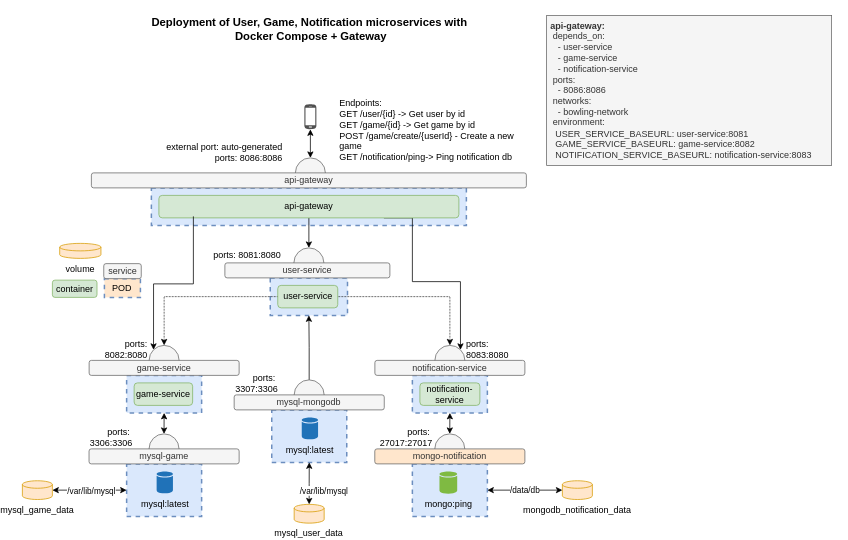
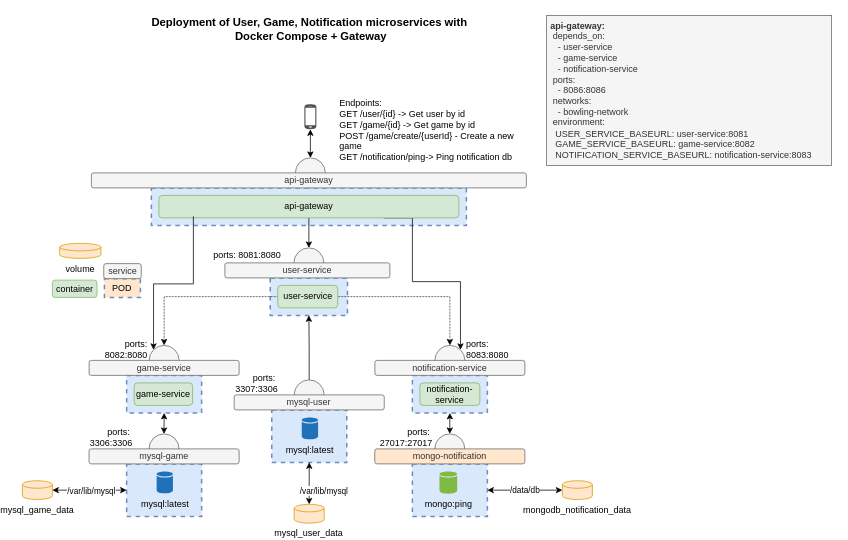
  <mxCell id="0" />
  <mxCell id="1" parent="0" />
  <mxCell id="2" value="" style="ellipse;whiteSpace=wrap;html=1;aspect=fixed;strokeWidth=1;fillColor=#f5f5f5;strokeColor=#666666;fontColor=#333333;" parent="1" vertex="1"><mxGeometry x="570" y="460" width="40" height="40" as="geometry" /></mxCell>
  <mxCell id="3" value="" style="ellipse;whiteSpace=wrap;html=1;aspect=fixed;strokeWidth=1;fillColor=#f5f5f5;strokeColor=#666666;fontColor=#333333;" parent="1" vertex="1"><mxGeometry x="189" y="460" width="40" height="40" as="geometry" /></mxCell>
  <mxCell id="4" value="" style="rounded=0;whiteSpace=wrap;html=1;strokeColor=#6c8ebf;dashed=1;strokeWidth=2;fillColor=#dae8fc;" parent="1" vertex="1"><mxGeometry x="350.5" y="370" width="103" height="50" as="geometry" /></mxCell>
  <mxCell id="5" value="" style="rounded=0;whiteSpace=wrap;html=1;strokeColor=#6c8ebf;dashed=1;strokeWidth=2;fillColor=#dae8fc;" parent="1" vertex="1"><mxGeometry x="540" y="500" width="100" height="50" as="geometry" /></mxCell>
  <mxCell id="6" value="" style="rounded=0;whiteSpace=wrap;html=1;strokeColor=#6c8ebf;dashed=1;strokeWidth=2;fillColor=#dae8fc;" parent="1" vertex="1"><mxGeometry x="540" y="618" width="100" height="70" as="geometry" /></mxCell>
  <mxCell id="7" value="" style="rounded=0;whiteSpace=wrap;html=1;strokeColor=#6c8ebf;dashed=1;strokeWidth=2;fillColor=#dae8fc;" parent="1" vertex="1"><mxGeometry x="159" y="618" width="100" height="70" as="geometry" /></mxCell>
  <mxCell id="8" value="" style="rounded=0;whiteSpace=wrap;html=1;strokeColor=#6c8ebf;dashed=1;fillColor=#dae8fc;strokeWidth=2;" parent="1" vertex="1"><mxGeometry x="159" y="500" width="100" height="50" as="geometry" /></mxCell>
  <mxCell id="9" value="game-service" style="rounded=1;whiteSpace=wrap;html=1;fillColor=#d5e8d4;strokeColor=#82b366;" parent="1" vertex="1"><mxGeometry x="169" y="510" width="78" height="30" as="geometry" /></mxCell>
  <mxCell id="10" value="notification-service" style="rounded=1;whiteSpace=wrap;html=1;fillColor=#d5e8d4;strokeColor=#82b366;" parent="1" vertex="1"><mxGeometry x="550" y="510" width="80" height="30" as="geometry" /></mxCell>
  <mxCell id="11" value="game-service" style="rounded=1;whiteSpace=wrap;html=1;fillColor=#f5f5f5;strokeColor=#666666;fontColor=#333333;" parent="1" vertex="1"><mxGeometry x="109" y="480" width="200" height="20" as="geometry" /></mxCell>
  <mxCell id="12" value="notification-service" style="rounded=1;whiteSpace=wrap;html=1;fillColor=#f5f5f5;strokeColor=#666666;fontColor=#333333;" parent="1" vertex="1"><mxGeometry x="490" y="480" width="200" height="20" as="geometry" /></mxCell>
  <mxCell id="13" value="mongo:ping" style="shadow=0;dashed=0;html=1;strokeColor=none;labelPosition=center;verticalLabelPosition=bottom;verticalAlign=top;outlineConnect=0;align=center;shape=mxgraph.office.databases.database;fillColor=#7FBA42;" parent="1" vertex="1"><mxGeometry x="576.13" y="628" width="23.63" height="30" as="geometry" /></mxCell>
  <mxCell id="14" value="mysql:latest" style="shadow=0;dashed=0;html=1;strokeColor=none;labelPosition=center;verticalLabelPosition=bottom;verticalAlign=top;outlineConnect=0;align=center;shape=mxgraph.office.databases.database;fillColor=#2072B8;" parent="1" vertex="1"><mxGeometry x="199" y="628" width="21.75" height="29.5" as="geometry" /></mxCell>
  <mxCell id="15" style="edgeStyle=orthogonalEdgeStyle;rounded=0;orthogonalLoop=1;jettySize=auto;html=1;exitX=1;exitY=0.5;exitDx=0;exitDy=0;entryX=0.5;entryY=0;entryDx=0;entryDy=0;dashed=1;dashPattern=1 1;" parent="1" source="17" target="2" edge="1"><mxGeometry relative="1" as="geometry" /></mxCell>
  <mxCell id="16" style="edgeStyle=orthogonalEdgeStyle;rounded=0;orthogonalLoop=1;jettySize=auto;html=1;exitX=0;exitY=0.5;exitDx=0;exitDy=0;entryX=0.5;entryY=0;entryDx=0;entryDy=0;dashed=1;dashPattern=1 1;" parent="1" source="17" target="3" edge="1"><mxGeometry relative="1" as="geometry"><Array as="points"><mxPoint x="209" y="395" /></Array></mxGeometry></mxCell>
  <mxCell id="17" value="user-service" style="rounded=1;whiteSpace=wrap;html=1;fillColor=#d5e8d4;strokeColor=#82b366;" parent="1" vertex="1"><mxGeometry x="360.5" y="380" width="80" height="30" as="geometry" /></mxCell>
  <mxCell id="18" value="" style="ellipse;whiteSpace=wrap;html=1;aspect=fixed;strokeWidth=1;fillColor=#f5f5f5;strokeColor=#666666;fontColor=#333333;" parent="1" vertex="1"><mxGeometry x="382" y="330" width="40" height="40" as="geometry" /></mxCell>
  <mxCell id="19" value="user-service" style="rounded=1;whiteSpace=wrap;html=1;fillColor=#f5f5f5;strokeColor=#666666;fontColor=#333333;" parent="1" vertex="1"><mxGeometry x="290" y="350" width="220" height="20" as="geometry" /></mxCell>
  <mxCell id="20" value="" style="pointerEvents=1;shadow=0;dashed=0;html=1;strokeColor=none;fillColor=#505050;labelPosition=center;verticalLabelPosition=bottom;verticalAlign=top;outlineConnect=0;align=center;shape=mxgraph.office.devices.cell_phone_android_standalone;" parent="1" vertex="1"><mxGeometry x="396" y="138" width="16" height="34" as="geometry" /></mxCell>
  <mxCell id="21" value="&lt;div&gt;ports:&lt;/div&gt;&lt;div&gt;8082:&lt;span style=&quot;background-color: initial;&quot;&gt;8080&lt;/span&gt;&lt;/div&gt;" style="text;html=1;strokeColor=none;fillColor=none;align=right;verticalAlign=middle;whiteSpace=wrap;rounded=0;" parent="1" vertex="1"><mxGeometry x="80" y="450" width="109" height="30" as="geometry" /></mxCell>
  <mxCell id="22" value="&lt;div&gt;ports:&lt;/div&gt;&lt;div&gt;8083:&lt;span style=&quot;background-color: initial;&quot;&gt;8080&lt;/span&gt;&lt;/div&gt;" style="text;html=1;strokeColor=none;fillColor=none;align=left;verticalAlign=middle;whiteSpace=wrap;rounded=0;" parent="1" vertex="1"><mxGeometry x="610" y="450" width="109" height="30" as="geometry" /></mxCell>
  <mxCell id="23" value="POD" style="rounded=0;whiteSpace=wrap;html=1;strokeColor=#6c8ebf;dashed=1;fillColor=#ffe6cc;strokeWidth=2;" parent="1" vertex="1"><mxGeometry x="129.38" y="371" width="48" height="25" as="geometry" /></mxCell>
  <mxCell id="24" value="service" style="rounded=1;whiteSpace=wrap;html=1;fillColor=#f5f5f5;strokeColor=#666666;fontColor=#333333;" parent="1" vertex="1"><mxGeometry x="128.5" y="351" width="50" height="20" as="geometry" /></mxCell>
  <mxCell id="25" value="" style="ellipse;whiteSpace=wrap;html=1;aspect=fixed;strokeWidth=1;fillColor=#f5f5f5;strokeColor=#666666;fontColor=#333333;" parent="1" vertex="1"><mxGeometry x="188.88" y="578" width="40" height="40" as="geometry" /></mxCell>
  <mxCell id="26" value="mysql-game" style="rounded=1;whiteSpace=wrap;html=1;fillColor=#f5f5f5;strokeColor=#666666;fontColor=#333333;" parent="1" vertex="1"><mxGeometry x="108.88" y="598" width="200.12" height="20" as="geometry" /></mxCell>
  <mxCell id="27" value="&lt;div&gt;&lt;span&gt;ports:&amp;nbsp;&lt;/span&gt;&lt;br&gt;&lt;/div&gt;3306:3306" style="text;html=1;strokeColor=none;fillColor=none;align=right;verticalAlign=middle;whiteSpace=wrap;rounded=0;" parent="1" vertex="1"><mxGeometry x="60" y="568" width="109" height="30" as="geometry" /></mxCell>
  <mxCell id="28" value="" style="endArrow=classic;startArrow=classic;html=1;exitX=0.5;exitY=1;exitDx=0;exitDy=0;entryX=0.5;entryY=0;entryDx=0;entryDy=0;" parent="1" source="8" target="25" edge="1"><mxGeometry width="50" height="50" relative="1" as="geometry"><mxPoint x="479" y="550" as="sourcePoint" /><mxPoint x="499" y="580" as="targetPoint" /></mxGeometry></mxCell>
  <mxCell id="29" value="" style="ellipse;whiteSpace=wrap;html=1;aspect=fixed;strokeWidth=1;fillColor=#f5f5f5;strokeColor=#666666;fontColor=#333333;" parent="1" vertex="1"><mxGeometry x="569.88" y="578" width="40" height="40" as="geometry" /></mxCell>
  <mxCell id="30" value="mongo-notification" style="rounded=1;whiteSpace=wrap;html=1;fillColor=#ffe6cc;strokeColor=#666666;fontColor=#333333;" parent="1" vertex="1"><mxGeometry x="489.88" y="598" width="200.12" height="20" as="geometry" /></mxCell>
  <mxCell id="31" value="&lt;div&gt;&lt;span&gt;ports:&amp;nbsp;&lt;/span&gt;&lt;br&gt;&lt;/div&gt;27017:27017" style="text;html=1;strokeColor=none;fillColor=none;align=right;verticalAlign=middle;whiteSpace=wrap;rounded=0;" parent="1" vertex="1"><mxGeometry x="460" y="568" width="109" height="30" as="geometry" /></mxCell>
  <mxCell id="32" value="" style="endArrow=classic;startArrow=classic;html=1;exitX=0.5;exitY=1;exitDx=0;exitDy=0;entryX=0.5;entryY=0;entryDx=0;entryDy=0;" parent="1" source="5" target="29" edge="1"><mxGeometry width="50" height="50" relative="1" as="geometry"><mxPoint x="310" y="560" as="sourcePoint" /><mxPoint x="309.88" y="588" as="targetPoint" /></mxGeometry></mxCell>
  <mxCell id="33" value="&lt;div&gt;&lt;span style=&quot;background-color: initial;&quot;&gt;ports: 8081:&lt;/span&gt;&lt;span style=&quot;background-color: initial;&quot;&gt;8080&lt;/span&gt;&lt;br&gt;&lt;/div&gt;" style="text;html=1;strokeColor=none;fillColor=none;align=right;verticalAlign=middle;whiteSpace=wrap;rounded=0;" parent="1" vertex="1"><mxGeometry x="188.88" y="330" width="178" height="20" as="geometry" /></mxCell>
  <mxCell id="34" value="&lt;div&gt;&lt;b&gt;&lt;font style=&quot;font-size: 15px&quot;&gt;Deployment of User, Game, Notification microservices with&lt;br&gt;&amp;nbsp;Docker Compose + Gateway&lt;/font&gt;&lt;/b&gt;&lt;/div&gt;" style="text;html=1;strokeColor=none;fillColor=none;align=center;verticalAlign=middle;whiteSpace=wrap;rounded=0;" parent="1" vertex="1"><mxGeometry x="54.38" y="28" width="698" height="20" as="geometry" /></mxCell>
  <mxCell id="35" style="edgeStyle=orthogonalEdgeStyle;rounded=0;orthogonalLoop=1;jettySize=auto;html=1;entryX=0;entryY=0.5;entryDx=0;entryDy=0;startArrow=classic;startFill=1;" parent="1" source="37" target="7" edge="1"><mxGeometry relative="1" as="geometry" /></mxCell>
  <mxCell id="36" value="/var/lib/mysql" style="edgeLabel;html=1;align=center;verticalAlign=middle;resizable=0;points=[];" parent="35" vertex="1" connectable="0"><mxGeometry x="-0.34" y="-1" relative="1" as="geometry"><mxPoint x="18" as="offset" /></mxGeometry></mxCell>
  <mxCell id="37" value="mysql_game_data" style="shape=cylinder3;whiteSpace=wrap;html=1;boundedLbl=1;backgroundOutline=1;size=5;verticalAlign=top;labelPosition=center;verticalLabelPosition=bottom;align=center;fillColor=#ffe6cc;strokeColor=#d79b00;" parent="1" vertex="1"><mxGeometry x="20" y="640.5" width="40" height="25" as="geometry" /></mxCell>
  <mxCell id="38" value="/data/db" style="edgeStyle=orthogonalEdgeStyle;rounded=0;orthogonalLoop=1;jettySize=auto;html=1;entryX=1;entryY=0.5;entryDx=0;entryDy=0;startArrow=classic;startFill=1;" parent="1" source="39" target="6" edge="1"><mxGeometry relative="1" as="geometry" /></mxCell>
  <mxCell id="39" value="mongodb_notification_data" style="shape=cylinder3;whiteSpace=wrap;html=1;boundedLbl=1;backgroundOutline=1;size=5;verticalAlign=top;labelPosition=center;verticalLabelPosition=bottom;align=center;fillColor=#ffe6cc;strokeColor=#d79b00;" parent="1" vertex="1"><mxGeometry x="740" y="640.5" width="40" height="25" as="geometry" /></mxCell>
  <mxCell id="40" value="container" style="rounded=1;whiteSpace=wrap;html=1;fillColor=#d5e8d4;strokeColor=#82b366;" parent="1" vertex="1"><mxGeometry x="60" y="373" width="59.5" height="23" as="geometry" /></mxCell>
  <mxCell id="41" value="volume" style="shape=cylinder3;whiteSpace=wrap;html=1;boundedLbl=1;backgroundOutline=1;size=5;verticalAlign=top;labelPosition=center;verticalLabelPosition=bottom;align=center;fillColor=#ffe6cc;strokeColor=#d79b00;" parent="1" vertex="1"><mxGeometry x="69.75" y="324" width="55" height="20" as="geometry" /></mxCell>
  <mxCell id="42" value="&lt;div&gt;&lt;b&gt;&amp;nbsp;api-gateway:&lt;/b&gt;&lt;/div&gt;&lt;div&gt;&amp;nbsp; depends_on:&lt;/div&gt;&lt;div&gt;&amp;nbsp; &amp;nbsp; - user-service&lt;/div&gt;&lt;div&gt;&amp;nbsp; &amp;nbsp; - game-service&lt;/div&gt;&lt;div&gt;&amp;nbsp; &amp;nbsp; - notification-service&lt;/div&gt;&lt;div&gt;&amp;nbsp; ports:&lt;/div&gt;&lt;div&gt;&amp;nbsp; &amp;nbsp; - 8086:8086&lt;/div&gt;&lt;div&gt;&lt;div&gt;&amp;nbsp; networks:&lt;/div&gt;&lt;div&gt;&amp;nbsp; &amp;nbsp; - bowling-network&lt;/div&gt;&lt;/div&gt;&lt;div&gt;&amp;nbsp;&amp;nbsp;environment:&lt;br&gt;&lt;/div&gt;&lt;div&gt;&amp;nbsp; &amp;nbsp;USER_SERVICE_BASEURL: user-service:8081&lt;/div&gt;&lt;div&gt;&amp;nbsp; &amp;nbsp;GAME_SERVICE_BASEURL: game-service:8082&lt;/div&gt;&lt;div&gt;&amp;nbsp; &amp;nbsp;NOTIFICATION_SERVICE_BASEURL: notification-service:8083&lt;/div&gt;" style="text;html=1;align=left;verticalAlign=middle;resizable=0;points=[];autosize=1;strokeColor=#666666;fillColor=#f5f5f5;fontColor=#333333;" parent="1" vertex="1"><mxGeometry x="719" y="20" width="380" height="200" as="geometry" /></mxCell>
  <mxCell id="43" value="" style="rounded=0;whiteSpace=wrap;html=1;strokeColor=#6c8ebf;dashed=1;strokeWidth=2;fillColor=#dae8fc;" parent="1" vertex="1"><mxGeometry x="352.5" y="546" width="100" height="70" as="geometry" /></mxCell>
  <mxCell id="44" value="mysql:latest" style="shadow=0;dashed=0;html=1;strokeColor=none;labelPosition=center;verticalLabelPosition=bottom;verticalAlign=top;outlineConnect=0;align=center;shape=mxgraph.office.databases.database;fillColor=#2072B8;" parent="1" vertex="1"><mxGeometry x="392.5" y="556" width="21.75" height="29.5" as="geometry" /></mxCell>
  <mxCell id="45" style="edgeStyle=orthogonalEdgeStyle;rounded=0;orthogonalLoop=1;jettySize=auto;html=1;exitX=0.5;exitY=0;exitDx=0;exitDy=0;entryX=0.5;entryY=1;entryDx=0;entryDy=0;" parent="1" source="46" target="4" edge="1"><mxGeometry relative="1" as="geometry" /></mxCell>
  <mxCell id="46" value="" style="ellipse;whiteSpace=wrap;html=1;aspect=fixed;strokeWidth=1;fillColor=#f5f5f5;strokeColor=#666666;fontColor=#333333;" parent="1" vertex="1"><mxGeometry x="382.38" y="506" width="40" height="40" as="geometry" /></mxCell>
- <mxCell id="47" value="mysql-mongodb" style="rounded=1;whiteSpace=wrap;html=1;fillColor=#f5f5f5;strokeColor=#666666;fontColor=#333333;" parent="1" vertex="1"><mxGeometry x="302.38" y="526" width="200.12" height="20" as="geometry" /></mxCell>
+ <mxCell id="47" value="mysql-user" style="rounded=1;whiteSpace=wrap;html=1;fillColor=#f5f5f5;strokeColor=#666666;fontColor=#333333;" parent="1" vertex="1"><mxGeometry x="302.38" y="526" width="200.12" height="20" as="geometry" /></mxCell>
  <mxCell id="48" value="&lt;div&gt;&lt;span&gt;ports:&amp;nbsp;&lt;/span&gt;&lt;br&gt;&lt;/div&gt;3307:3306" style="text;html=1;strokeColor=none;fillColor=none;align=right;verticalAlign=middle;whiteSpace=wrap;rounded=0;" parent="1" vertex="1"><mxGeometry x="253.5" y="496" width="109" height="30" as="geometry" /></mxCell>
  <mxCell id="49" style="edgeStyle=orthogonalEdgeStyle;rounded=0;orthogonalLoop=1;jettySize=auto;html=1;entryX=0.5;entryY=1;entryDx=0;entryDy=0;startArrow=classic;startFill=1;" parent="1" source="51" target="43" edge="1"><mxGeometry relative="1" as="geometry" /></mxCell>
  <mxCell id="50" value="/var/lib/mysql" style="edgeLabel;html=1;align=center;verticalAlign=middle;resizable=0;points=[];" parent="49" vertex="1" connectable="0"><mxGeometry x="-0.34" y="-1" relative="1" as="geometry"><mxPoint x="18" as="offset" /></mxGeometry></mxCell>
  <mxCell id="51" value="mysql_user_data" style="shape=cylinder3;whiteSpace=wrap;html=1;boundedLbl=1;backgroundOutline=1;size=5;verticalAlign=top;labelPosition=center;verticalLabelPosition=bottom;align=center;fillColor=#ffe6cc;strokeColor=#d79b00;" parent="1" vertex="1"><mxGeometry x="382.38" y="672" width="40" height="25" as="geometry" /></mxCell>
  <mxCell id="52" value="" style="rounded=0;whiteSpace=wrap;html=1;strokeColor=#6c8ebf;dashed=1;strokeWidth=2;fillColor=#dae8fc;" parent="1" vertex="1"><mxGeometry x="192" y="250" width="420" height="50" as="geometry" /></mxCell>
  <mxCell id="53" style="edgeStyle=orthogonalEdgeStyle;rounded=0;orthogonalLoop=1;jettySize=auto;html=1;exitX=0.5;exitY=1;exitDx=0;exitDy=0;entryX=0.5;entryY=0;entryDx=0;entryDy=0;" parent="1" source="55" target="18" edge="1"><mxGeometry relative="1" as="geometry" /></mxCell>
  <mxCell id="54" style="edgeStyle=orthogonalEdgeStyle;rounded=0;orthogonalLoop=1;jettySize=auto;html=1;exitX=0.75;exitY=1;exitDx=0;exitDy=0;entryX=1;entryY=0;entryDx=0;entryDy=0;" parent="1" source="55" target="2" edge="1"><mxGeometry relative="1" as="geometry"><Array as="points"><mxPoint x="540" y="290" /><mxPoint x="540" y="375" /><mxPoint x="604" y="375" /></Array></mxGeometry></mxCell>
  <mxCell id="55" value="api-gateway" style="rounded=1;whiteSpace=wrap;html=1;fillColor=#d5e8d4;strokeColor=#82b366;" parent="1" vertex="1"><mxGeometry x="202" y="260" width="400" height="30" as="geometry" /></mxCell>
  <mxCell id="56" value="" style="ellipse;whiteSpace=wrap;html=1;aspect=fixed;strokeWidth=1;fillColor=#f5f5f5;strokeColor=#666666;fontColor=#333333;" parent="1" vertex="1"><mxGeometry x="384" y="210" width="40" height="40" as="geometry" /></mxCell>
  <mxCell id="57" value="api-gateway" style="rounded=1;whiteSpace=wrap;html=1;fillColor=#f5f5f5;strokeColor=#666666;fontColor=#333333;" parent="1" vertex="1"><mxGeometry x="112" y="230" width="580" height="20" as="geometry" /></mxCell>
- <mxCell id="58" value="&lt;div&gt;external port: auto-generated&lt;/div&gt;&lt;div&gt;ports: 8086:&lt;span style=&quot;background-color: initial;&quot;&gt;8086&lt;/span&gt;&lt;/div&gt;" style="text;html=1;strokeColor=none;fillColor=none;align=right;verticalAlign=middle;whiteSpace=wrap;rounded=0;" parent="1" vertex="1"><mxGeometry x="190.88" y="188" width="178" height="30" as="geometry" /></mxCell>
  <mxCell id="59" value="" style="endArrow=classic;startArrow=classic;html=1;rounded=0;exitX=0.5;exitY=0;exitDx=0;exitDy=0;" parent="1" source="56" target="20" edge="1"><mxGeometry width="50" height="50" relative="1" as="geometry"><mxPoint x="460" y="198" as="sourcePoint" /><mxPoint x="510" y="148" as="targetPoint" /></mxGeometry></mxCell>
  <mxCell id="60" value="Endpoints:&lt;br&gt;GET /user/{id} -&amp;gt; Get user by id&lt;br&gt;GET /game/{id} -&amp;gt; Get game by id&lt;br&gt;POST /game/create/{userId} - Create a new game&lt;br&gt;GET /notification/ping-&amp;gt; Ping notification db" style="text;html=1;strokeColor=none;fillColor=none;align=left;verticalAlign=middle;whiteSpace=wrap;rounded=0;" parent="1" vertex="1"><mxGeometry x="440.5" y="128" width="240" height="90" as="geometry" /></mxCell>
  <mxCell id="61" style="edgeStyle=orthogonalEdgeStyle;rounded=0;orthogonalLoop=1;jettySize=auto;html=1;entryX=0;entryY=0;entryDx=0;entryDy=0;" parent="1" target="3" edge="1"><mxGeometry relative="1" as="geometry"><mxPoint x="248" y="288" as="sourcePoint" /><mxPoint x="412" y="340" as="targetPoint" /><Array as="points"><mxPoint x="248" y="288" /><mxPoint x="248" y="378" /><mxPoint x="195" y="378" /></Array></mxGeometry></mxCell>
